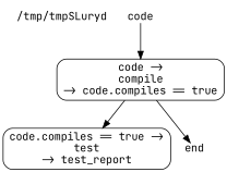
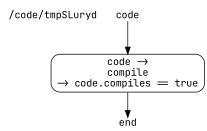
  digraph {
    fontname="JetBrains Mono"
    node [fontname="JetBrains Mono" shape=plain]
    edge [fontname="JetBrains Mono" style=solid weight=1]
-   n1 [label="/tmp/tmpSLuryd" shape=plaintext]
+   n1 [label="/code/tmpSLuryd" shape=plaintext]
    n2 [label=code]
    n3 [label="code ->\ncompile\n-> code.compiles == true" shape=box style=rounded]
-   n4 [label="code.compiles == true ->\ntest\n-> test_report" shape=box style=rounded]
    n5 [label=end]
    n2 -> n3
-   n3 -> n4
    n3 -> n5
  }
